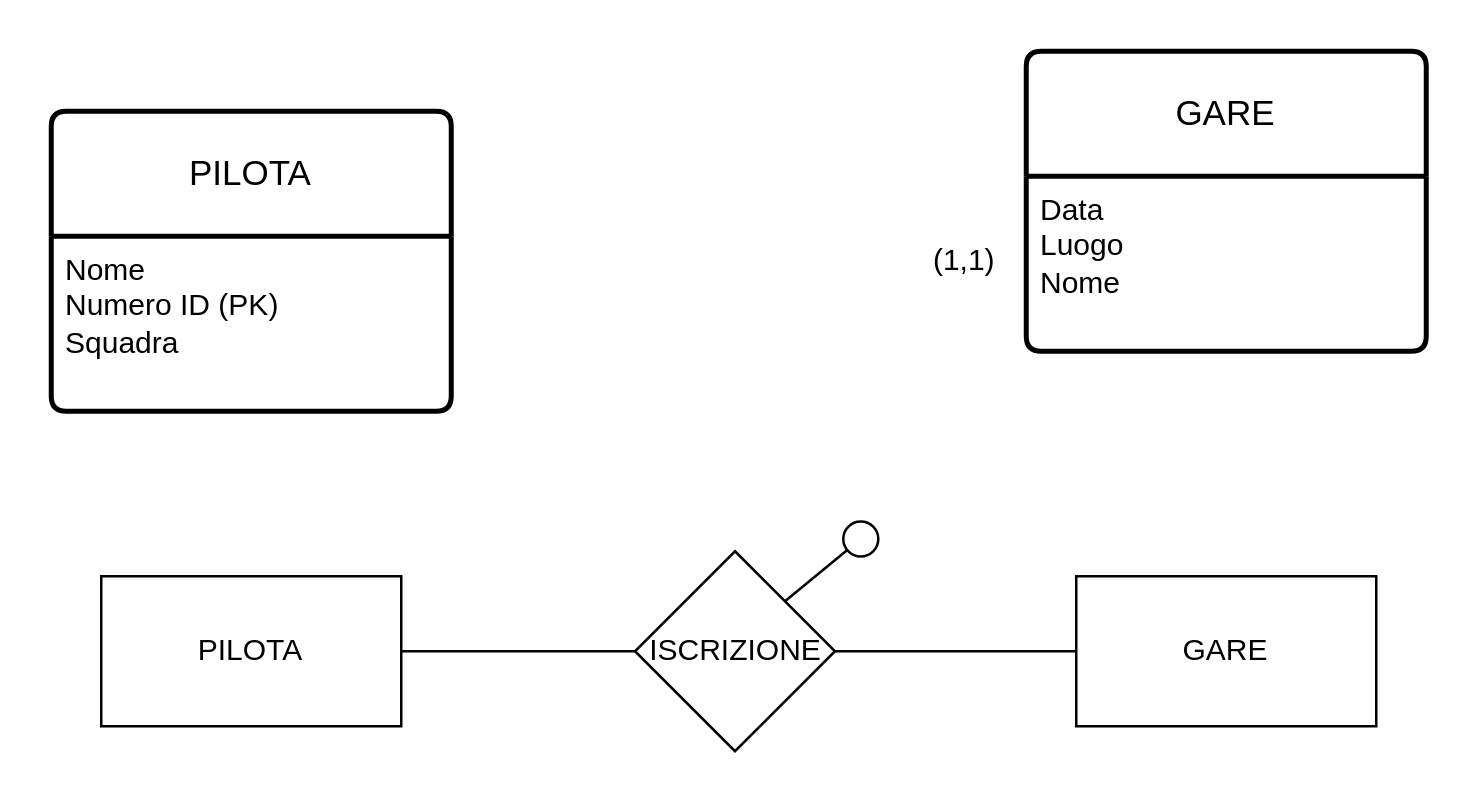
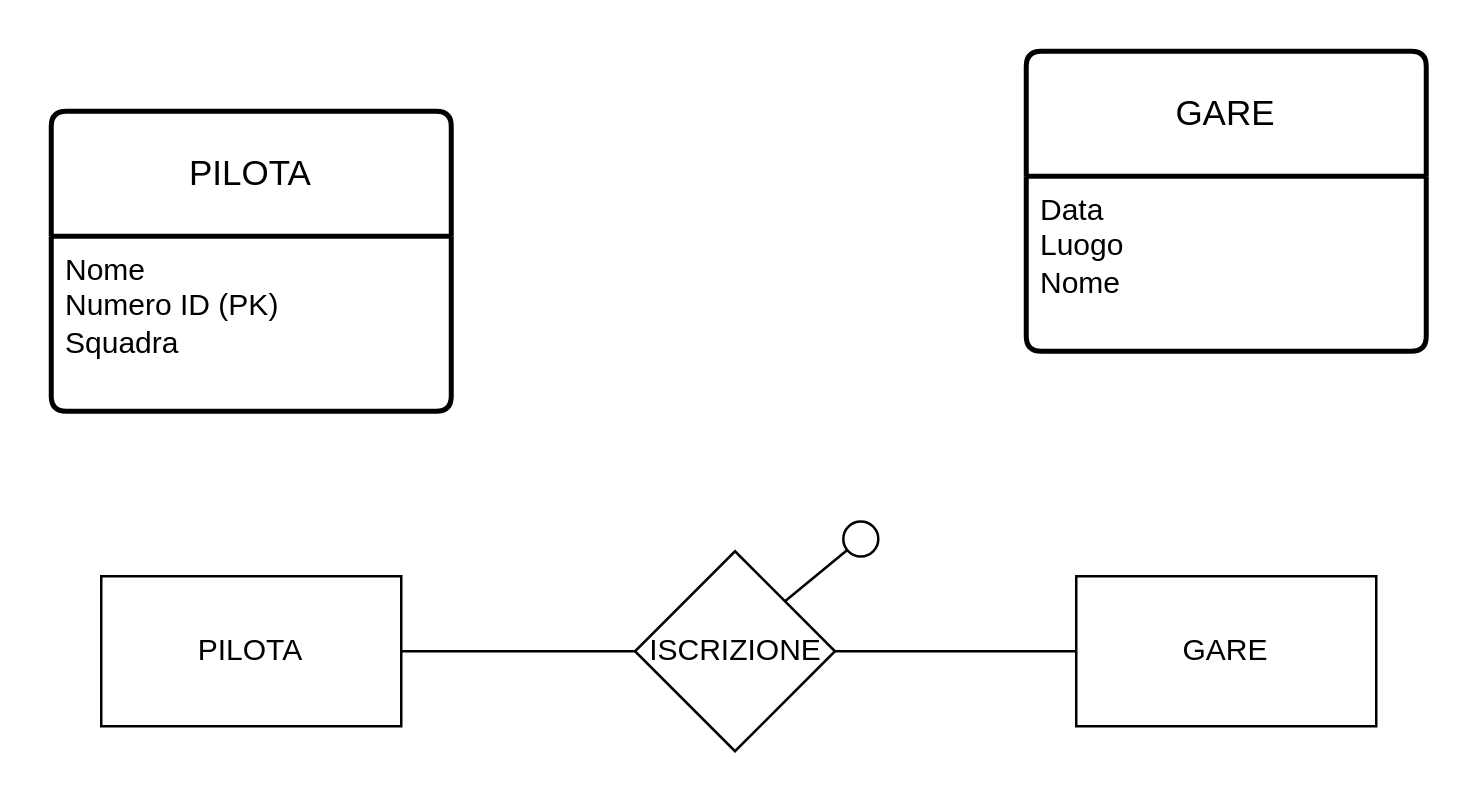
  <mxCell id="0" />
  <mxCell id="1" parent="0" />
  <mxCell id="2" style="edgeStyle=orthogonalEdgeStyle;rounded=0;orthogonalLoop=1;jettySize=auto;html=1;exitX=1;exitY=0.5;exitDx=0;exitDy=0;entryX=0;entryY=0.5;entryDx=0;entryDy=0;endArrow=none;endFill=0;" parent="1" source="3" target="6" edge="1"><mxGeometry relative="1" as="geometry" /></mxCell>
  <mxCell id="3" value="PILOTA" style="rounded=0;whiteSpace=wrap;html=1;" parent="1" vertex="1"><mxGeometry x="40" y="230" width="120" height="60" as="geometry" /></mxCell>
  <mxCell id="4" value="GARE" style="rounded=0;whiteSpace=wrap;html=1;" parent="1" vertex="1"><mxGeometry x="430" y="230" width="120" height="60" as="geometry" /></mxCell>
  <mxCell id="5" style="edgeStyle=orthogonalEdgeStyle;rounded=0;orthogonalLoop=1;jettySize=auto;html=1;exitX=1;exitY=0.5;exitDx=0;exitDy=0;entryX=0;entryY=0.5;entryDx=0;entryDy=0;endArrow=none;endFill=0;" parent="1" source="6" target="4" edge="1"><mxGeometry relative="1" as="geometry" /></mxCell>
  <mxCell id="6" value="ISCRIZIONE" style="rhombus;whiteSpace=wrap;html=1;" parent="1" vertex="1"><mxGeometry x="253.5" y="220" width="80" height="80" as="geometry" /></mxCell>
  <mxCell id="7" value="PILOTA" style="swimlane;childLayout=stackLayout;horizontal=1;startSize=50;horizontalStack=0;rounded=1;fontSize=14;fontStyle=0;strokeWidth=2;resizeParent=0;resizeLast=1;shadow=0;dashed=0;align=center;arcSize=4;whiteSpace=wrap;html=1;" parent="1" vertex="1"><mxGeometry x="20" y="44" width="160" height="120" as="geometry" /></mxCell>
  <mxCell id="8" value="Nome&lt;div&gt;Numero ID (PK)&lt;/div&gt;&lt;div&gt;Squadra&lt;/div&gt;" style="align=left;strokeColor=none;fillColor=none;spacingLeft=4;fontSize=12;verticalAlign=top;resizable=0;rotatable=0;part=1;html=1;" parent="7" vertex="1"><mxGeometry y="50" width="160" height="70" as="geometry" /></mxCell>
  <mxCell id="9" value="GARE" style="swimlane;childLayout=stackLayout;horizontal=1;startSize=50;horizontalStack=0;rounded=1;fontSize=14;fontStyle=0;strokeWidth=2;resizeParent=0;resizeLast=1;shadow=0;dashed=0;align=center;arcSize=4;whiteSpace=wrap;html=1;" parent="1" vertex="1"><mxGeometry x="410" y="20" width="160" height="120" as="geometry" /></mxCell>
  <mxCell id="10" value="Data&lt;div&gt;Luogo&lt;br&gt;Nome&lt;/div&gt;" style="align=left;strokeColor=none;fillColor=none;spacingLeft=4;fontSize=12;verticalAlign=top;resizable=0;rotatable=0;part=1;html=1;" parent="9" vertex="1"><mxGeometry y="50" width="160" height="70" as="geometry" /></mxCell>
- <mxCell id="11" value="(1,1)" style="text;html=1;align=center;verticalAlign=middle;resizable=0;points=[];autosize=1;strokeColor=none;fillColor=none;" parent="1" vertex="1"><mxGeometry x="360" y="89" width="50" height="30" as="geometry" /></mxCell>
  <mxCell id="12" value="" style="endArrow=circle;html=1;rounded=0;endFill=0;exitX=1;exitY=0;exitDx=0;exitDy=0;" edge="1" parent="1" source="6"><mxGeometry width="50" height="50" relative="1" as="geometry"><mxPoint x="320" y="240" as="sourcePoint" /><mxPoint x="350" y="210" as="targetPoint" /></mxGeometry></mxCell>
